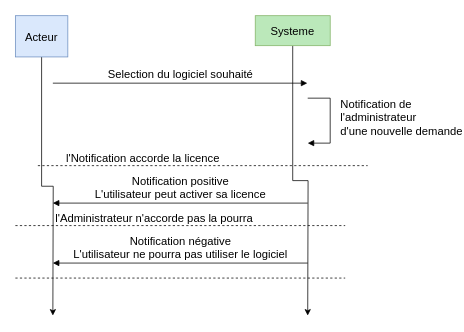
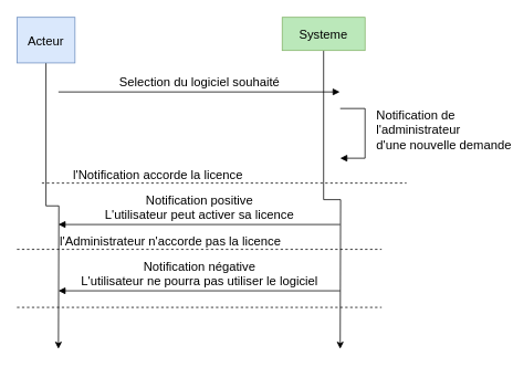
  <mxCell id="0" />
  <mxCell id="1" parent="0" />
  <mxCell id="2" value="Selection du logiciel souhaité" style="html=1;verticalAlign=bottom;endArrow=block;fontSize=15;shadow=0;rounded=0;" edge="1" parent="1"><mxGeometry x="1000" y="480" width="80" as="geometry"><mxPoint x="70" y="110" as="sourcePoint" /><mxPoint x="409.5" y="110" as="targetPoint" /></mxGeometry></mxCell>
  <mxCell id="3" style="edgeStyle=orthogonalEdgeStyle;orthogonalLoop=1;jettySize=auto;html=1;shadow=0;fontSize=15;rounded=0;" edge="1" parent="1" source="4"><mxGeometry relative="1" as="geometry"><mxPoint x="70" y="420" as="targetPoint" /></mxGeometry></mxCell>
  <mxCell id="4" value="Acteur" style="whiteSpace=wrap;html=1;shadow=0;fontSize=15;fillColor=#dae8fc;strokeColor=#6c8ebf;rounded=0;" vertex="1" parent="1"><mxGeometry x="20" y="20" width="70" height="55" as="geometry" /></mxCell>
  <mxCell id="5" value="&lt;div style=&quot;font-size: 15px&quot;&gt;Notification de &lt;br&gt;&lt;/div&gt;&lt;div style=&quot;font-size: 15px&quot;&gt;l'administrateur &lt;br style=&quot;font-size: 15px&quot;&gt;&lt;/div&gt;&lt;div style=&quot;font-size: 15px&quot;&gt;d'une nouvelle demande&lt;/div&gt;" style="edgeStyle=orthogonalEdgeStyle;html=1;align=left;spacingLeft=2;endArrow=block;fontSize=15;shadow=0;rounded=0;" edge="1" parent="1"><mxGeometry x="-0.077" y="10" relative="1" as="geometry"><mxPoint x="410" y="130" as="sourcePoint" /><Array as="points"><mxPoint x="440" y="130" /><mxPoint x="440" y="190" /></Array><mxPoint x="410" y="190" as="targetPoint" /><mxPoint as="offset" /></mxGeometry></mxCell>
  <mxCell id="6" style="edgeStyle=orthogonalEdgeStyle;orthogonalLoop=1;jettySize=auto;html=1;shadow=0;fontSize=15;rounded=0;" edge="1" parent="1" source="7"><mxGeometry relative="1" as="geometry"><mxPoint x="410" y="420" as="targetPoint" /></mxGeometry></mxCell>
  <mxCell id="7" value="Systeme" style="whiteSpace=wrap;html=1;shadow=0;fontSize=15;fillColor=#BBE8BA;strokeColor=#82b366;rounded=0;" vertex="1" parent="1"><mxGeometry x="340" y="20" width="100" height="40" as="geometry" /></mxCell>
  <mxCell id="8" value="" style="group;rounded=0;fontSize=15;" vertex="1" connectable="0" parent="1"><mxGeometry x="50" y="200" width="440" height="20" as="geometry" /></mxCell>
  <mxCell id="9" value="" style="endArrow=none;dashed=1;html=1;shadow=0;fontSize=15;rounded=0;" edge="1" parent="8"><mxGeometry width="50" height="50" relative="1" as="geometry"><mxPoint y="20" as="sourcePoint" /><mxPoint x="440" y="20" as="targetPoint" /></mxGeometry></mxCell>
  <mxCell id="10" value="l'Notification accorde la licence" style="text;html=1;align=center;verticalAlign=middle;resizable=0;points=[];autosize=1;strokeColor=none;fillColor=none;fontSize=15;rounded=0;" vertex="1" parent="8"><mxGeometry x="30" width="220" height="20" as="geometry" /></mxCell>
  <mxCell id="11" value="" style="endArrow=none;dashed=1;html=1;shadow=0;fontSize=15;rounded=0;" edge="1" parent="1"><mxGeometry x="1000" y="730" width="50" height="50" as="geometry"><mxPoint x="20" y="300" as="sourcePoint" /><mxPoint x="460" y="300" as="targetPoint" /></mxGeometry></mxCell>
- <mxCell id="12" value="l'Administrateur n'accorde pas la pourra" style="text;html=1;align=center;verticalAlign=middle;resizable=0;points=[];autosize=1;strokeColor=none;fillColor=none;fontSize=15;rounded=0;" vertex="1" parent="1"><mxGeometry x="80" y="280" width="250" height="20" as="geometry" /></mxCell>
+ <mxCell id="12" value="l'Administrateur n'accorde pas la licence" style="text;html=1;align=center;verticalAlign=middle;resizable=0;points=[];autosize=1;strokeColor=none;fillColor=none;fontSize=15;rounded=0;" vertex="1" parent="1"><mxGeometry x="80" y="280" width="250" height="20" as="geometry" /></mxCell>
  <mxCell id="13" value="Notification positive&lt;br style=&quot;font-size: 15px;&quot;&gt;L'utilisateur peut activer sa licence" style="html=1;verticalAlign=bottom;endArrow=block;shadow=0;fontSize=15;rounded=0;" edge="1" parent="1"><mxGeometry width="80" relative="1" as="geometry"><mxPoint x="410" y="270" as="sourcePoint" /><mxPoint x="70" y="270" as="targetPoint" /></mxGeometry></mxCell>
  <mxCell id="14" value="Notification négative&lt;br style=&quot;font-size: 15px;&quot;&gt;L'utilisateur ne pourra pas utiliser le logiciel" style="html=1;verticalAlign=bottom;endArrow=block;shadow=0;fontSize=15;rounded=0;" edge="1" parent="1"><mxGeometry width="80" relative="1" as="geometry"><mxPoint x="410" y="350" as="sourcePoint" /><mxPoint x="70" y="350" as="targetPoint" /></mxGeometry></mxCell>
  <mxCell id="15" value="" style="endArrow=none;dashed=1;html=1;shadow=0;fontSize=15;rounded=0;" edge="1" parent="1"><mxGeometry x="1000" y="800" width="50" height="50" as="geometry"><mxPoint x="20" y="370" as="sourcePoint" /><mxPoint x="460" y="370" as="targetPoint" /></mxGeometry></mxCell>
